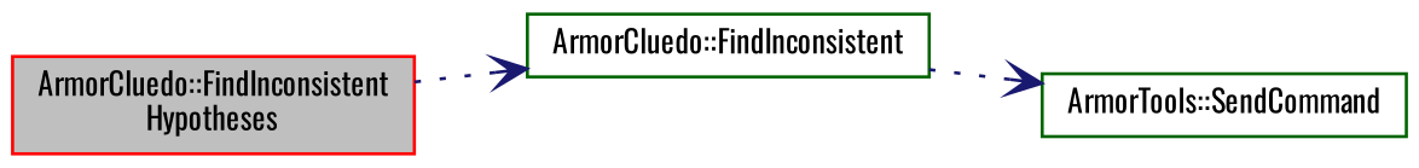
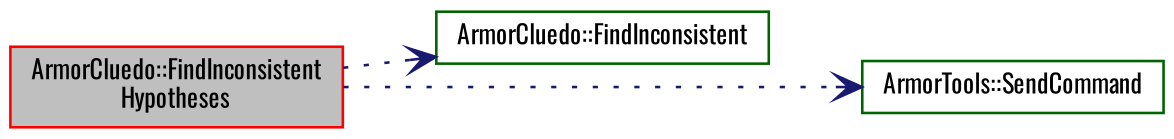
  digraph {
    fontname=Oswald
    rankdir=LR
    node [color=darkgreen fillcolor=white fontname=Oswald fontsize=10 shape=record style=filled]
    edge [arrowhead=vee color=midnightblue fontname=Oswald fontsize=10 labelfontname=Helvetica labelfontsize=10 style=dotted]
    n1 [color=red fillcolor=grey75 fontcolor=black height=0.2 label="ArmorCluedo::FindInconsistent\lHypotheses" width=0.4]
    n2 [height=0.2 label="ArmorCluedo::FindInconsistent" width=0.4]
    n3 [height=0.2 label="ArmorTools::SendCommand" width=0.4]
    n1 -> n2
-   n2 -> n3
+   n1 -> n3
  }
